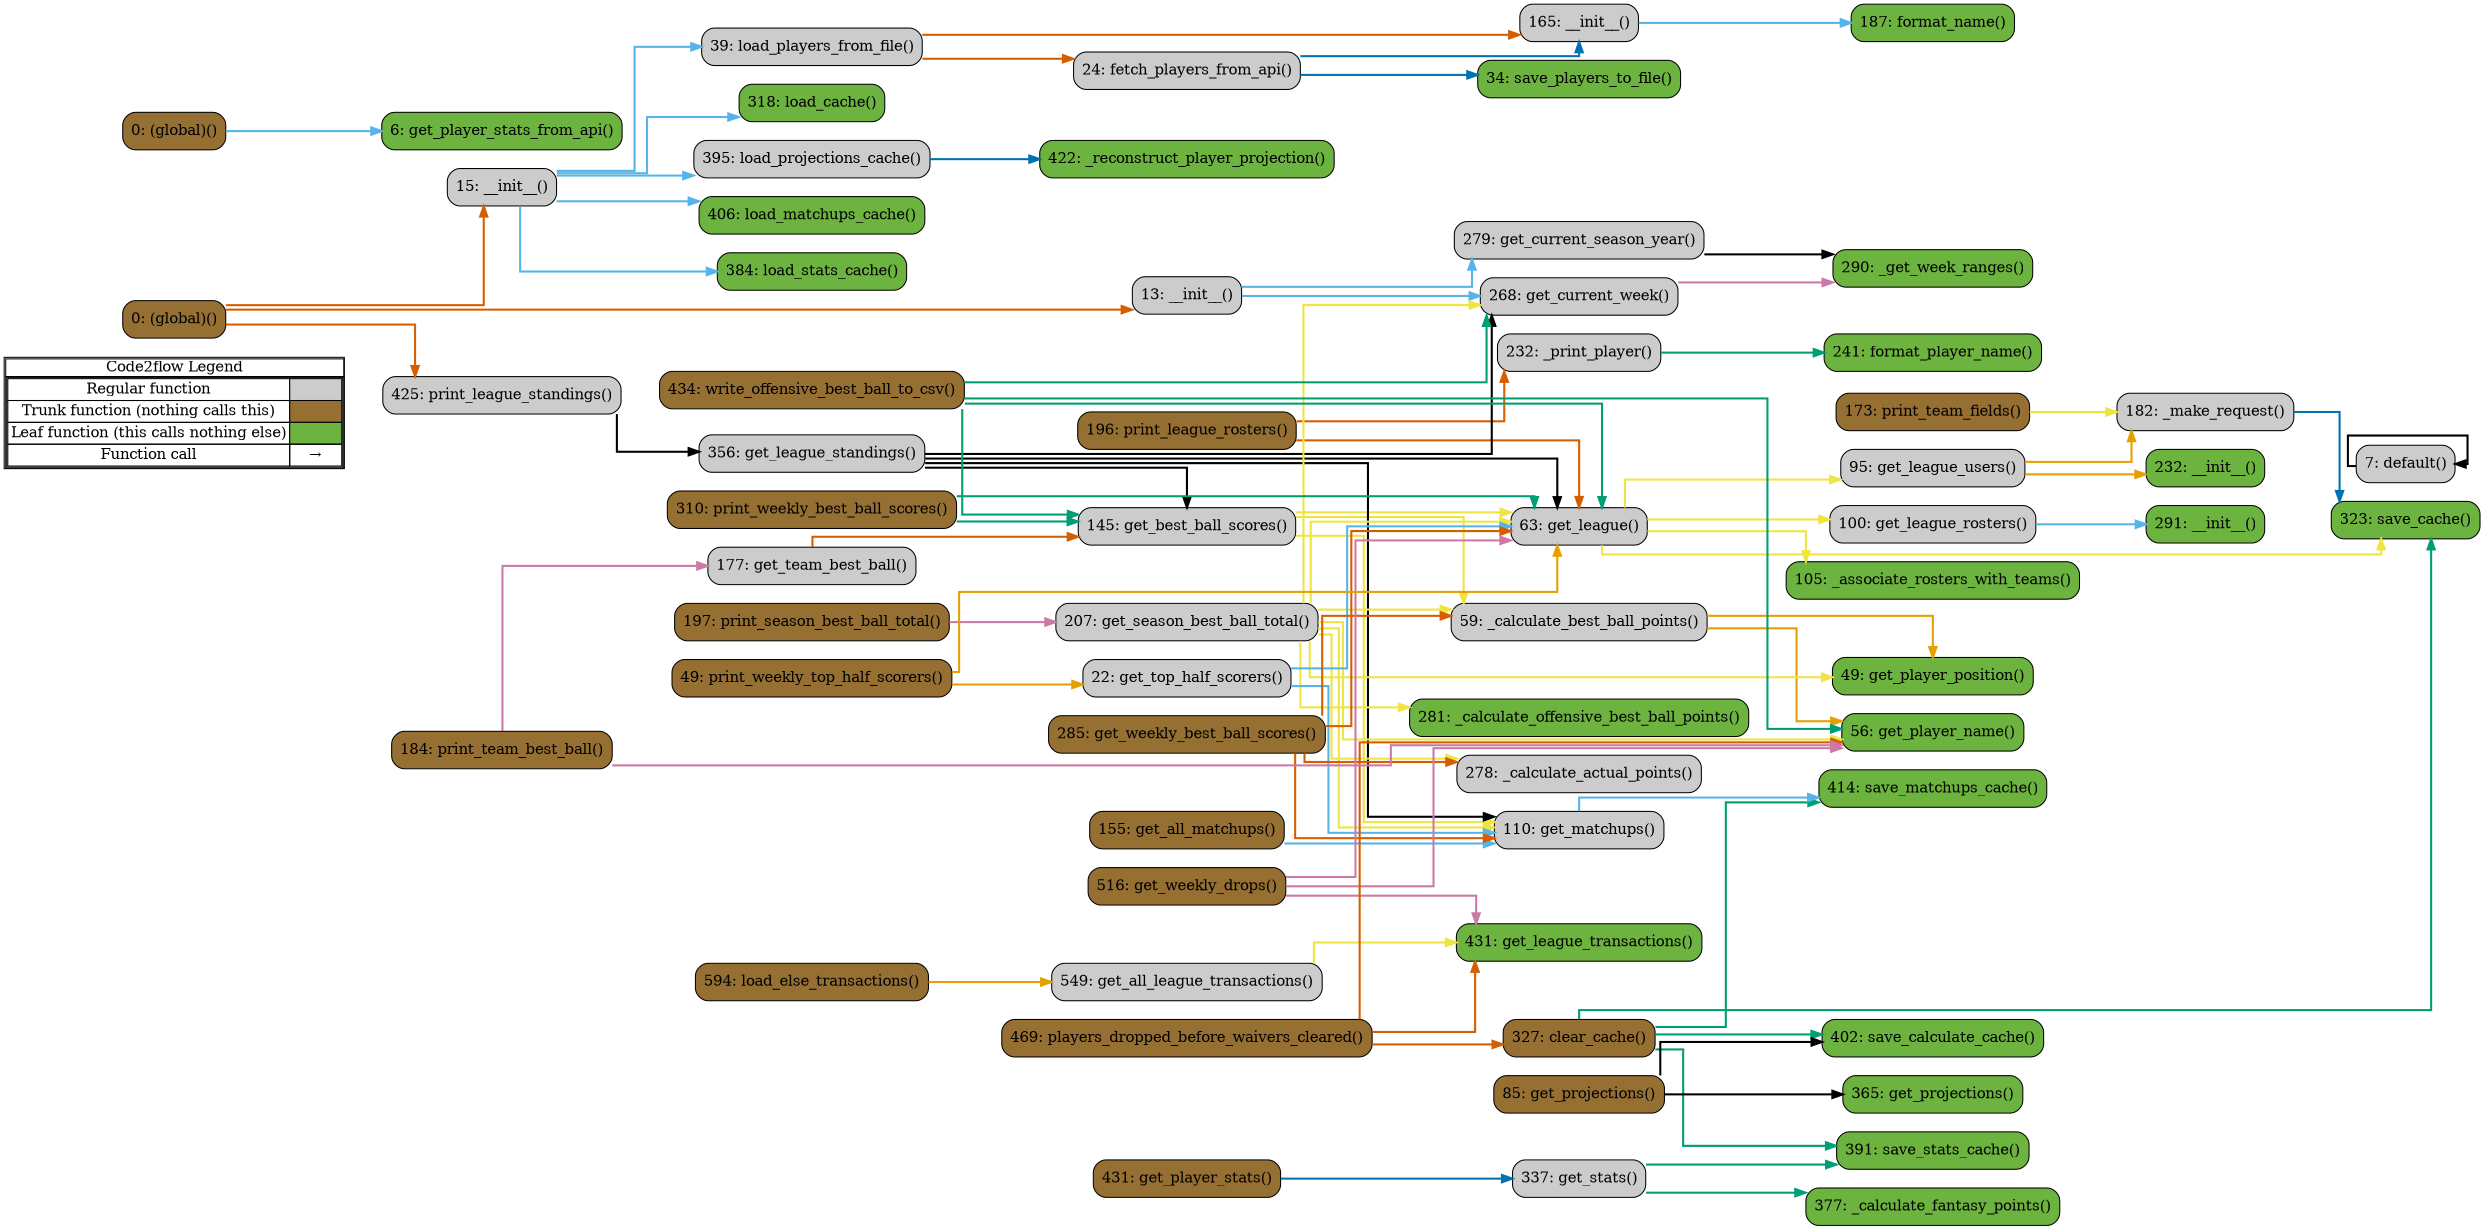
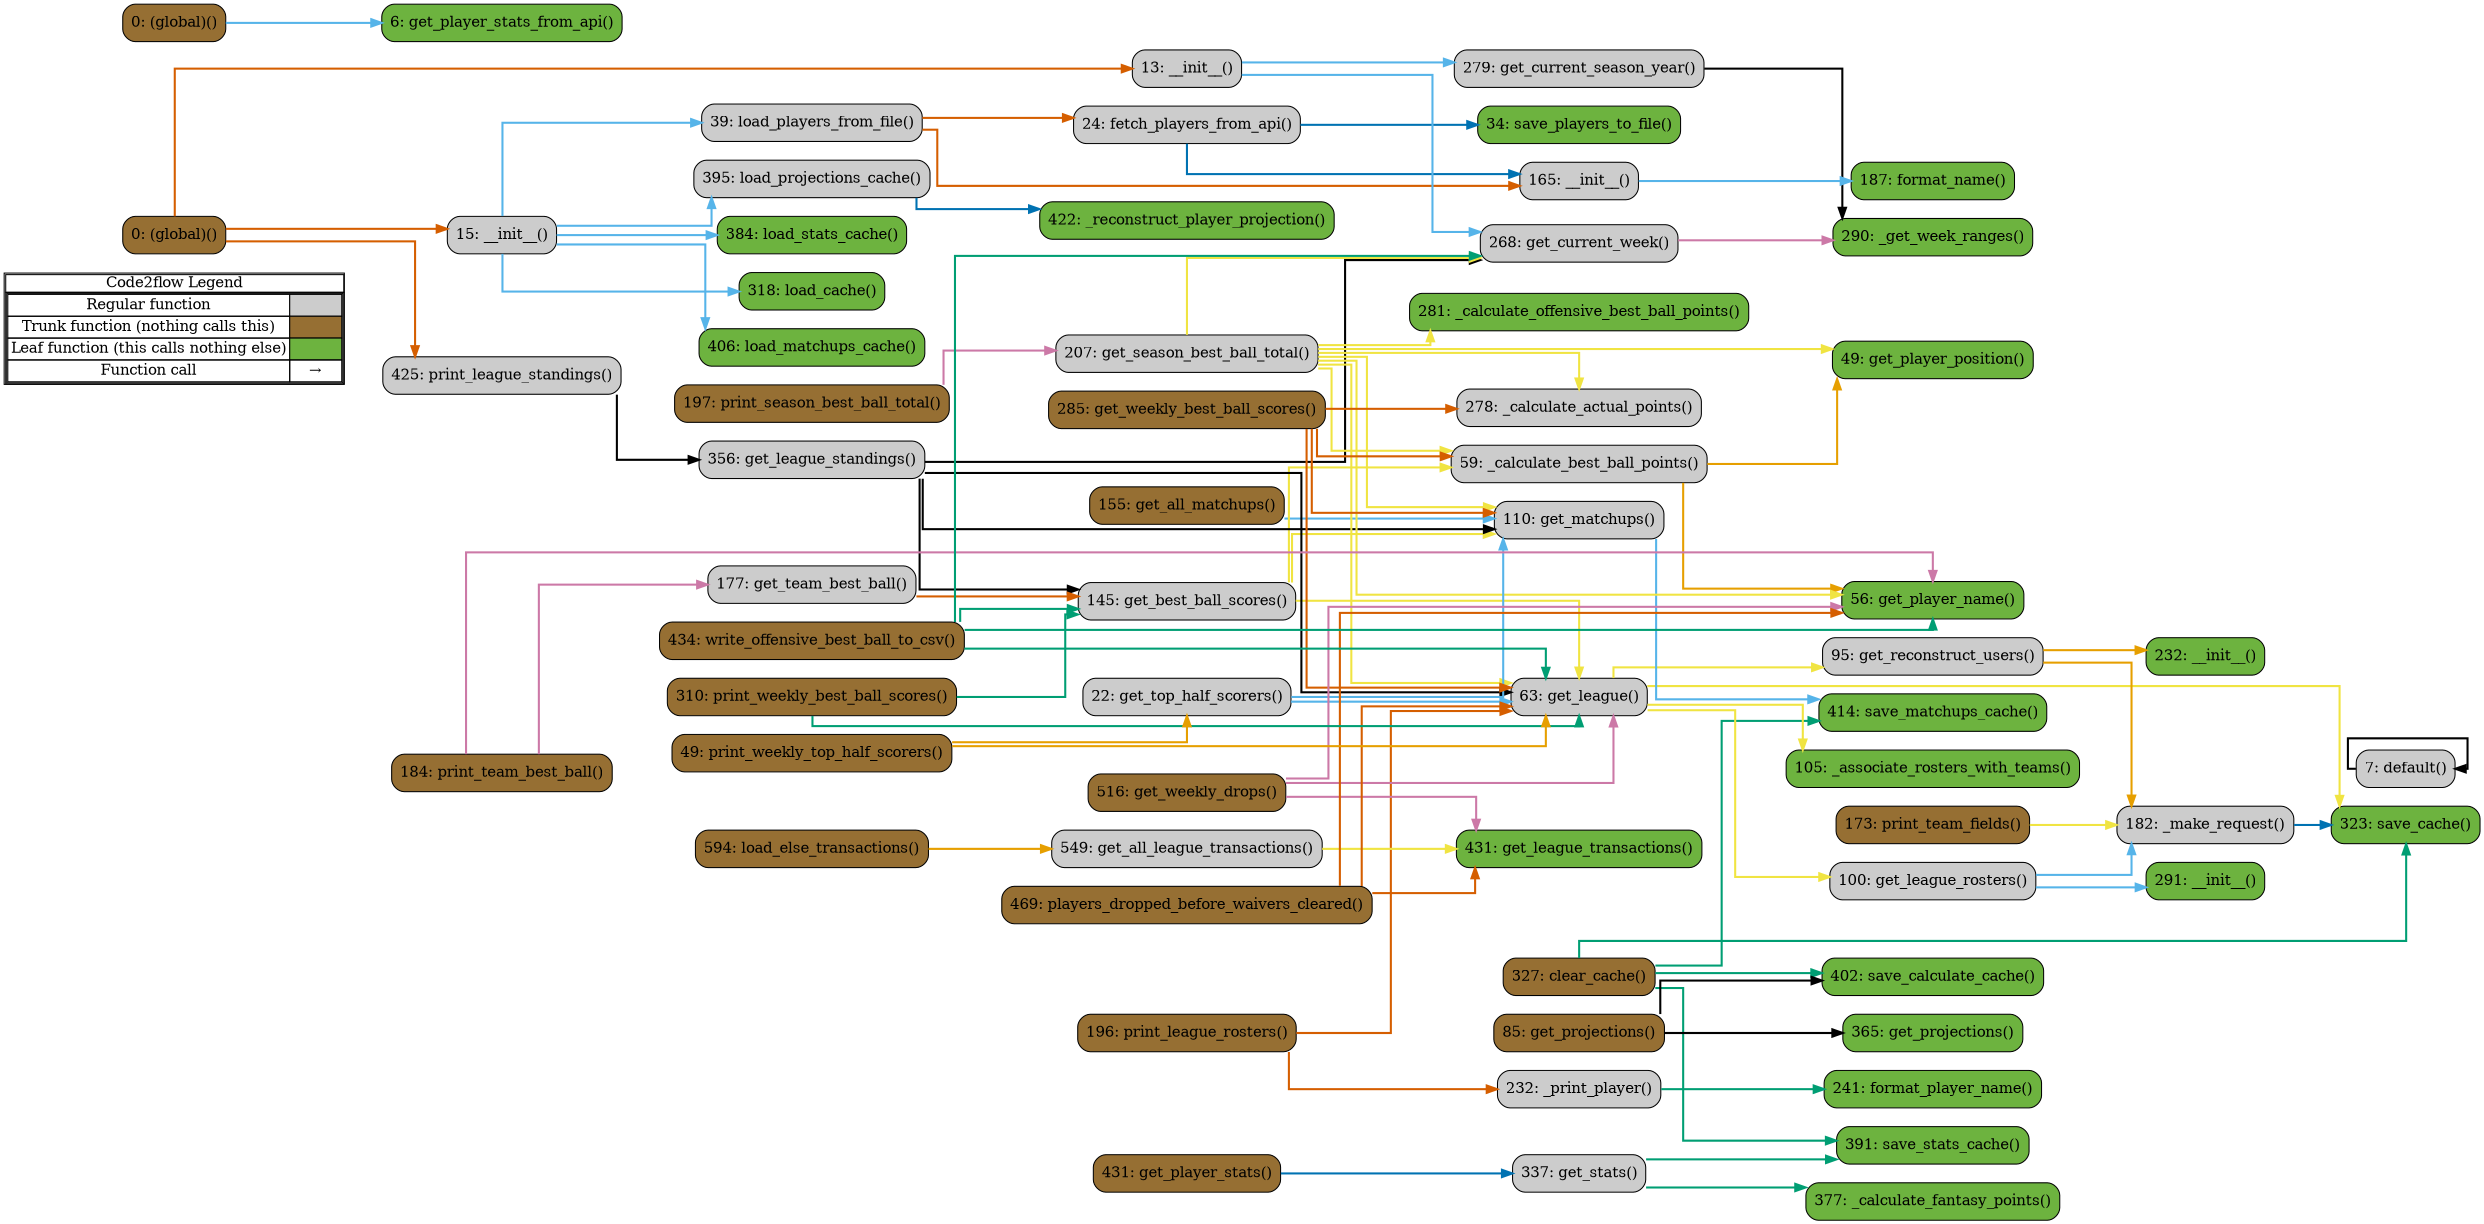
  digraph {
    concentrate=true
    rankdir=LR
    splines=ortho
    node [shape=rect fillcolor="#cccccc" style="rounded,filled"]
    edge [color="#F0E442" penwidth=2]
    n1 [label=<         <table cellspacing="0" cellpadding="0" border="1"><tr><td>Code2flow Legend</td></tr><tr><td>         <table cellspacing="0">         <tr><td>Regular function</td><td width="50px" bgcolor='#cccccc'></td></tr>         <tr><td>Trunk function (nothing calls this)</td><td bgcolor='#966F33'></td></tr>         <tr><td>Leaf function (this calls nothing else)</td><td bgcolor='#6db33f'></td></tr>         <tr><td>Function call</td><td><font color='black'>&#8594;</font></td></tr>         </table></td></tr></table>         > margin=0 shape=none fillcolor="" style=""]
    n2 [label="15: __init__()"]
    n3 [fillcolor="#6db33f" label="105: _associate_rosters_with_teams()"]
    n4 [fillcolor="#6db33f" label="377: _calculate_fantasy_points()"]
    n5 [fillcolor="#6db33f" label="290: _get_week_ranges()"]
    n6 [label="182: _make_request()"]
    n7 [label="232: _print_player()"]
    n8 [fillcolor="#6db33f" label="422: _reconstruct_player_projection()"]
    n9 [fillcolor="#966F33" label="327: clear_cache()"]
    n10 [label="24: fetch_players_from_api()"]
    n11 [fillcolor="#6db33f" label="241: format_player_name()"]
    n12 [fillcolor="#966F33" label="155: get_all_matchups()"]
    n13 [label="279: get_current_season_year()"]
    n14 [label="268: get_current_week()"]
    n15 [label="63: get_league()"]
    n16 [label="100: get_league_rosters()"]
    n17 [fillcolor="#6db33f" label="431: get_league_transactions()"]
-   n18 [label="95: get_league_users()"]
+   n18 [label="95: get_reconstruct_users()"]
    n19 [label="110: get_matchups()"]
    n20 [fillcolor="#6db33f" label="56: get_player_name()"]
    n21 [fillcolor="#6db33f" label="49: get_player_position()"]
    n22 [fillcolor="#966F33" label="85: get_projections()"]
    n23 [label="337: get_stats()"]
    n24 [fillcolor="#6db33f" label="318: load_cache()"]
    n25 [fillcolor="#6db33f" label="406: load_matchups_cache()"]
    n26 [label="39: load_players_from_file()"]
    n27 [label="395: load_projections_cache()"]
    n28 [fillcolor="#6db33f" label="384: load_stats_cache()"]
    n29 [fillcolor="#966F33" label="196: print_league_rosters()"]
    n30 [fillcolor="#966F33" label="173: print_team_fields()"]
    n31 [fillcolor="#6db33f" label="323: save_cache()"]
    n32 [fillcolor="#6db33f" label="414: save_matchups_cache()"]
    n33 [fillcolor="#6db33f" label="34: save_players_to_file()"]
    n34 [fillcolor="#6db33f" label="402: save_calculate_cache()"]
    n35 [fillcolor="#6db33f" label="391: save_stats_cache()"]
    n36 [label="7: default()"]
    n37 [label="13: __init__()"]
    n38 [label="278: _calculate_actual_points()"]
    n39 [label="59: _calculate_best_ball_points()"]
    n40 [fillcolor="#6db33f" label="281: _calculate_offensive_best_ball_points()"]
    n41 [label="549: get_all_league_transactions()"]
    n42 [label="145: get_best_ball_scores()"]
    n43 [label="356: get_league_standings()"]
    n44 [fillcolor="#966F33" label="431: get_player_stats()"]
    n45 [label="207: get_season_best_ball_total()"]
    n46 [label="177: get_team_best_ball()"]
    n47 [label="22: get_top_half_scorers()"]
    n48 [fillcolor="#966F33" label="285: get_weekly_best_ball_scores()"]
    n49 [fillcolor="#966F33" label="516: get_weekly_drops()"]
    n50 [fillcolor="#966F33" label="594: load_else_transactions()"]
    n51 [fillcolor="#966F33" label="469: players_dropped_before_waivers_cleared()"]
    n52 [label="425: print_league_standings()"]
    n53 [fillcolor="#966F33" label="197: print_season_best_ball_total()"]
    n54 [fillcolor="#966F33" label="184: print_team_best_ball()"]
    n55 [fillcolor="#966F33" label="310: print_weekly_best_ball_scores()"]
    n56 [fillcolor="#966F33" label="49: print_weekly_top_half_scorers()"]
    n57 [fillcolor="#966F33" label="434: write_offensive_best_ball_to_csv()"]
    n58 [fillcolor="#966F33" label="0: (global)()"]
    n59 [label="165: __init__()"]
    n60 [fillcolor="#6db33f" label="187: format_name()"]
    n61 [fillcolor="#6db33f" label="232: __init__()"]
    n62 [fillcolor="#6db33f" label="291: __init__()"]
    n63 [fillcolor="#6db33f" label="365: get_projections()"]
    n64 [fillcolor="#6db33f" label="6: get_player_stats_from_api()"]
    n65 [fillcolor="#966F33" label="0: (global)()"]
    subgraph sub_1 {
      label=legend
      rank=min
      n1
    }
    subgraph sub_2 {
      label="File: client"
      style=dotted
      subgraph sub_3 {
        label="Class: SleeperAPI"
        style=dotted
        n2
        n3
        n4
        n5
        n6
        n7
        n8
        n9
        n10
        n11
        n12
        n13
        n14
        n15
        n16
        n17
        n18
        n19
        n20
        n21
        n22
        n23
        n24
        n25
        n26
        n27
        n28
        n29
        n30
        n31
        n32
        n33
        n34
        n35
      }
    }
    subgraph sub_4 {
      label="File: customer_json_encoder"
      style=dotted
      subgraph sub_5 {
        label="Class: CustomJSONEncoder"
        style=dotted
        n36
      }
    }
    subgraph sub_6 {
      label="File: league_analytics"
      style=dotted
      subgraph sub_7 {
        label="Class: LeagueAnalytics"
        style=dotted
        n37
        n38
        n39
        n40
        n41
        n42
        n43
        n44
        n45
        n46
        n47
        n48
        n49
        n50
        n51
        n52
        n53
        n54
        n55
        n56
        n57
      }
    }
    subgraph sub_8 {
      label="File: main"
      style=dotted
      n58
    }
    subgraph sub_9 {
      label="File: models"
      style=dotted
      subgraph sub_10 {
        label="Class: Player"
        style=dotted
        n59
        n60
      }
      subgraph sub_11 {
        label="Class: Team"
        style=dotted
        n61
      }
      subgraph sub_12 {
        label="Class: Roster"
        style=dotted
        n62
      }
      subgraph sub_13 {
        label="Class: SleeperProjections"
        style=dotted
        n63
      }
    }
    subgraph sub_14 {
      label="File: sleeper_api_calls"
      style=dotted
      n64
    }
    subgraph sub_15 {
      label="File: sleeper_data_puller"
      style=dotted
      n65
    }
    n2 -> n24 [color="#56B4E9"]
    n2 -> n25 [color="#56B4E9"]
    n2 -> n26 [color="#56B4E9"]
    n2 -> n27 [color="#56B4E9"]
    n2 -> n28 [color="#56B4E9"]
    n6 -> n31 [color="#0072B2"]
    n7 -> n11 [color="#009E73"]
    n9 -> n31 [color="#009E73"]
    n9 -> n32 [color="#009E73"]
    n9 -> n34 [color="#009E73"]
    n9 -> n35 [color="#009E73"]
    n10 -> n33 [color="#0072B2"]
    n10 -> n59 [color="#0072B2"]
    n12 -> n19 [color="#56B4E9"]
    n13 -> n5 [color="#000000"]
    n14 -> n5 [color="#CC79A7"]
    n15 -> n3
    n15 -> n16
    n15 -> n18
    n15 -> n31
+   n16 -> n6 [color="#56B4E9"]
    n16 -> n62 [color="#56B4E9"]
    n18 -> n6 [color="#E69F00"]
    n18 -> n61 [color="#E69F00"]
    n19 -> n32 [color="#56B4E9"]
    n22 -> n34 [color="#000000"]
    n22 -> n63 [color="#000000"]
    n23 -> n4 [color="#009E73"]
    n23 -> n35 [color="#009E73"]
    n26 -> n10 [color="#D55E00"]
    n26 -> n59 [color="#D55E00"]
    n27 -> n8 [color="#0072B2"]
    n29 -> n7 [color="#D55E00"]
    n29 -> n7 [color="#D55E00"]
    n29 -> n7 [color="#D55E00"]
    n29 -> n7 [color="#D55E00"]
    n29 -> n15 [color="#D55E00"]
    n30 -> n6
    n36 -> n36 [color="#000000"]
    n36 -> n36 [color="#000000"]
    n36 -> n36 [color="#000000"]
    n37 -> n13 [color="#56B4E9"]
    n37 -> n14 [color="#56B4E9"]
    n39 -> n20 [color="#E69F00"]
    n39 -> n20 [color="#E69F00"]
    n39 -> n20 [color="#E69F00"]
    n39 -> n20 [color="#E69F00"]
    n39 -> n20 [color="#E69F00"]
    n39 -> n20 [color="#E69F00"]
    n39 -> n21 [color="#E69F00"]
    n39 -> n21 [color="#E69F00"]
    n41 -> n17
    n42 -> n15
    n42 -> n19
    n42 -> n39
    n43 -> n14 [color="#000000"]
    n43 -> n15 [color="#000000"]
    n43 -> n19 [color="#000000"]
    n43 -> n42 [color="#000000"]
    n44 -> n23 [color="#0072B2"]
    n45 -> n14
    n45 -> n15
    n45 -> n19
    n45 -> n20
    n45 -> n20
    n45 -> n21
    n45 -> n38
    n45 -> n39
    n45 -> n40
    n46 -> n42 [color="#D55E00"]
    n47 -> n15 [color="#56B4E9"]
    n47 -> n19 [color="#56B4E9"]
    n48 -> n15 [color="#D55E00"]
    n48 -> n19 [color="#D55E00"]
    n48 -> n38 [color="#D55E00"]
    n48 -> n39 [color="#D55E00"]
    n49 -> n15 [color="#CC79A7"]
    n49 -> n17 [color="#CC79A7"]
    n49 -> n20 [color="#CC79A7"]
    n50 -> n41 [color="#E69F00"]
-   n51 -> n9 [color="#D55E00"]
+   n51 -> n15 [color="#D55E00"]
    n51 -> n17 [color="#D55E00"]
    n51 -> n20 [color="#D55E00"]
    n52 -> n43 [color="#000000"]
    n53 -> n45 [color="#CC79A7"]
    n54 -> n20 [color="#CC79A7"]
    n54 -> n46 [color="#CC79A7"]
    n55 -> n15 [color="#009E73"]
    n55 -> n42 [color="#009E73"]
    n56 -> n15 [color="#E69F00"]
    n56 -> n47 [color="#E69F00"]
    n57 -> n14 [color="#009E73"]
    n57 -> n15 [color="#009E73"]
    n57 -> n20 [color="#009E73"]
    n57 -> n42 [color="#009E73"]
    n58 -> n2 [color="#D55E00"]
    n58 -> n37 [color="#D55E00"]
    n58 -> n52 [color="#D55E00"]
    n59 -> n60 [color="#56B4E9"]
    n65 -> n64 [color="#56B4E9"]
  }
